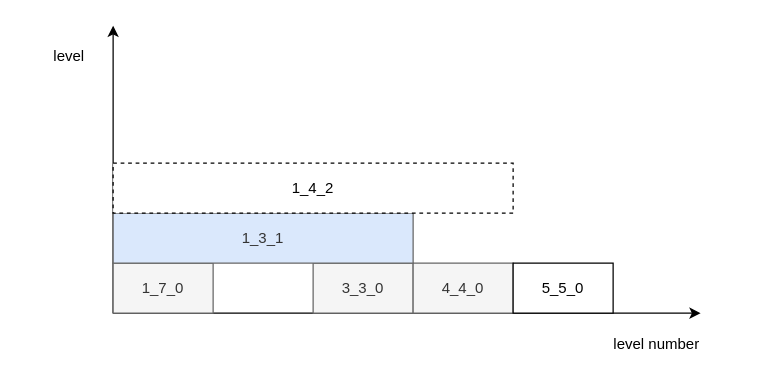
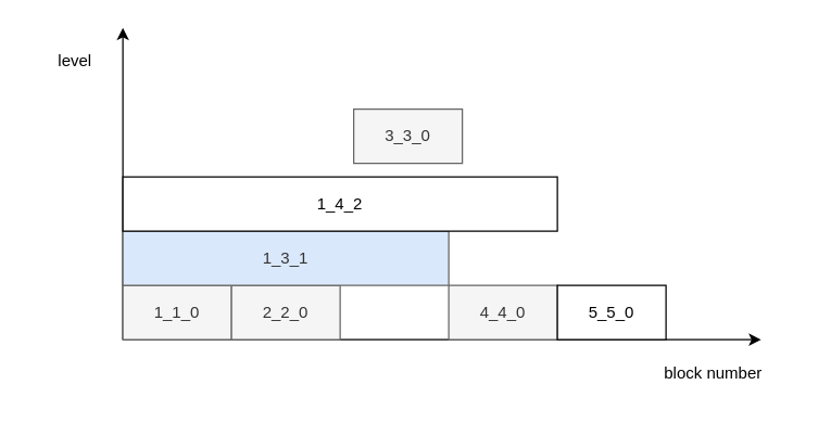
  <mxCell id="0" />
  <mxCell id="1" parent="0" />
  <mxCell id="2" value="" style="endArrow=classic;html=1;rounded=0;" edge="1" parent="1"><mxGeometry width="50" height="50" relative="1" as="geometry"><mxPoint x="90" y="250" as="sourcePoint" /><mxPoint x="90" y="20" as="targetPoint" /></mxGeometry></mxCell>
  <mxCell id="3" value="" style="endArrow=classic;html=1;rounded=0;" edge="1" parent="1"><mxGeometry width="50" height="50" relative="1" as="geometry"><mxPoint x="90" y="250" as="sourcePoint" /><mxPoint x="560" y="250" as="targetPoint" /></mxGeometry></mxCell>
- <mxCell id="4" value="level number" style="text;html=1;strokeColor=none;fillColor=none;align=center;verticalAlign=middle;whiteSpace=wrap;rounded=0;" vertex="1" parent="1"><mxGeometry x="460" y="260" width="130" height="30" as="geometry" /></mxCell>
+ <mxCell id="4" value="block number" style="text;html=1;strokeColor=none;fillColor=none;align=center;verticalAlign=middle;whiteSpace=wrap;rounded=0;" vertex="1" parent="1"><mxGeometry x="460" y="260" width="130" height="30" as="geometry" /></mxCell>
  <mxCell id="5" value="level" style="text;html=1;strokeColor=none;fillColor=none;align=center;verticalAlign=middle;whiteSpace=wrap;rounded=0;" vertex="1" parent="1"><mxGeometry x="20" y="30" width="70" height="30" as="geometry" /></mxCell>
- <mxCell id="6" value="1_7_0" style="rounded=0;whiteSpace=wrap;html=1;fillColor=#f5f5f5;fontColor=#333333;strokeColor=#666666;" vertex="1" parent="1"><mxGeometry x="90" y="210" width="80" height="40" as="geometry" /></mxCell>
- <mxCell id="8" value="3_3_0" style="rounded=0;whiteSpace=wrap;html=1;fillColor=#f5f5f5;fontColor=#333333;strokeColor=#666666;" vertex="1" parent="1"><mxGeometry x="250" y="210" width="80" height="40" as="geometry" /></mxCell>
+ <mxCell id="6" value="1_1_0" style="rounded=0;whiteSpace=wrap;html=1;fillColor=#f5f5f5;fontColor=#333333;strokeColor=#666666;" vertex="1" parent="1"><mxGeometry x="90" y="210" width="80" height="40" as="geometry" /></mxCell>
+ <mxCell id="7" value="2_2_0" style="rounded=0;whiteSpace=wrap;html=1;fillColor=#f5f5f5;fontColor=#333333;strokeColor=#666666;" vertex="1" parent="1"><mxGeometry x="170" y="210" width="80" height="40" as="geometry" /></mxCell>
+ <mxCell id="8" value="3_3_0" style="rounded=0;whiteSpace=wrap;html=1;fillColor=#f5f5f5;fontColor=#333333;strokeColor=#666666;" vertex="1" parent="1"><mxGeometry x="260" y="80" width="80" height="40" as="geometry" /></mxCell>
  <mxCell id="9" value="4_4_0" style="rounded=0;whiteSpace=wrap;html=1;fillColor=#f5f5f5;fontColor=#333333;strokeColor=#666666;" vertex="1" parent="1"><mxGeometry x="330" y="210" width="80" height="40" as="geometry" /></mxCell>
  <mxCell id="10" value="5_5_0" style="rounded=0;whiteSpace=wrap;html=1;" vertex="1" parent="1"><mxGeometry x="410" y="210" width="80" height="40" as="geometry" /></mxCell>
  <mxCell id="11" value="1_3_1" style="rounded=0;whiteSpace=wrap;html=1;fillColor=#dae8fc;strokeColor=#666666;fontColor=#333333;" vertex="1" parent="1"><mxGeometry x="90" y="170" width="240" height="40" as="geometry" /></mxCell>
- <mxCell id="12" value="1_4_2" style="rounded=0;whiteSpace=wrap;html=1;strokeColor=default;strokeWidth=1;dashed=1;" vertex="1" parent="1"><mxGeometry x="90" y="130" width="320" height="40" as="geometry" /></mxCell>
+ <mxCell id="12" value="1_4_2" style="rounded=0;whiteSpace=wrap;html=1;strokeColor=default;strokeWidth=1;" vertex="1" parent="1"><mxGeometry x="90" y="130" width="320" height="40" as="geometry" /></mxCell>
